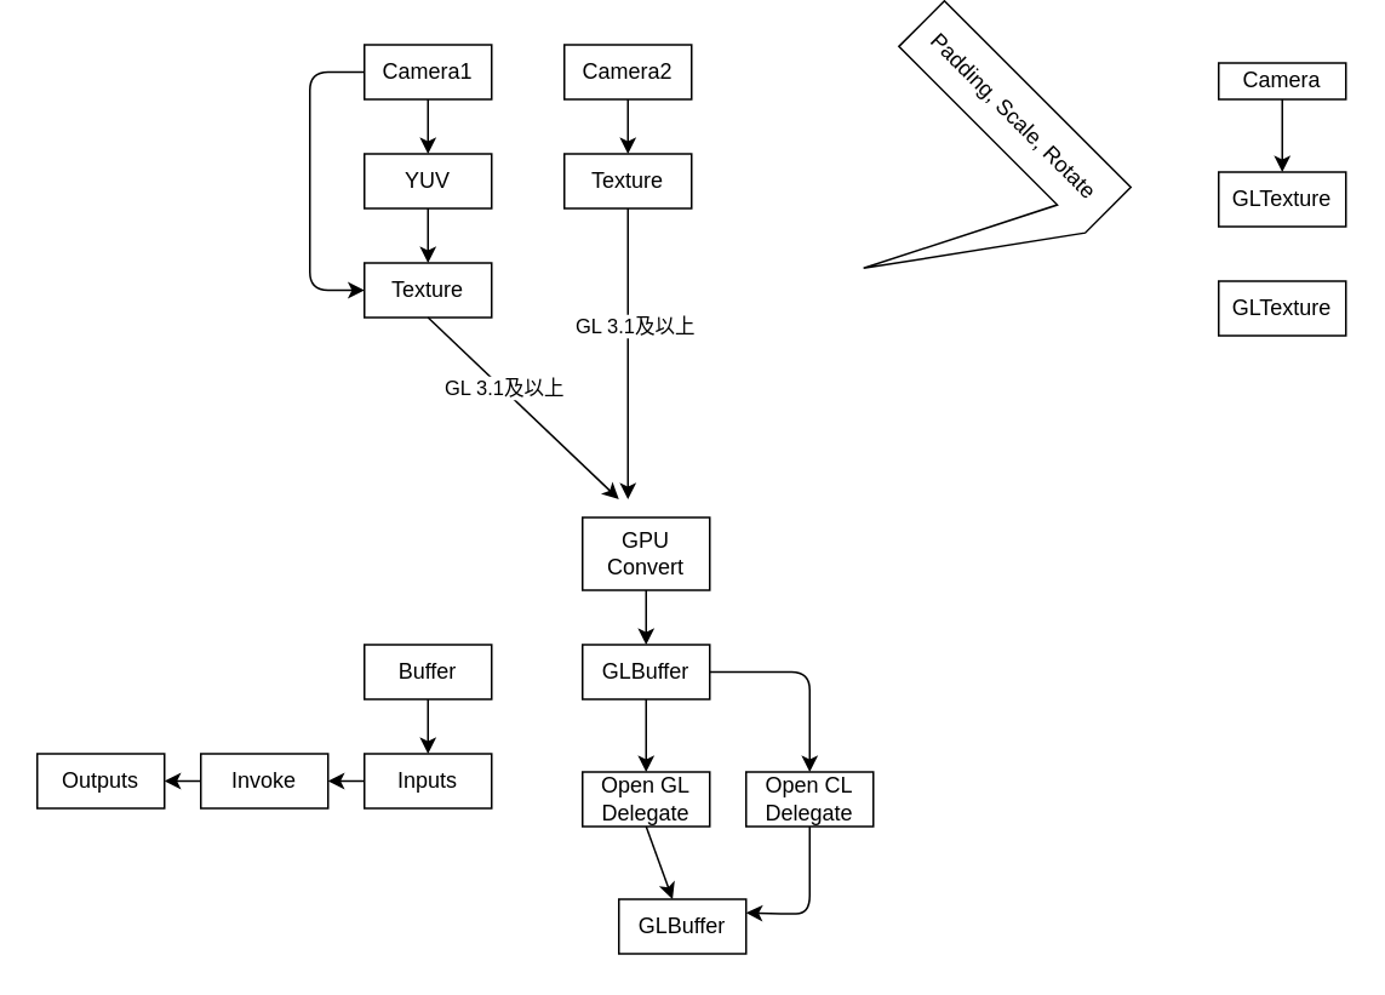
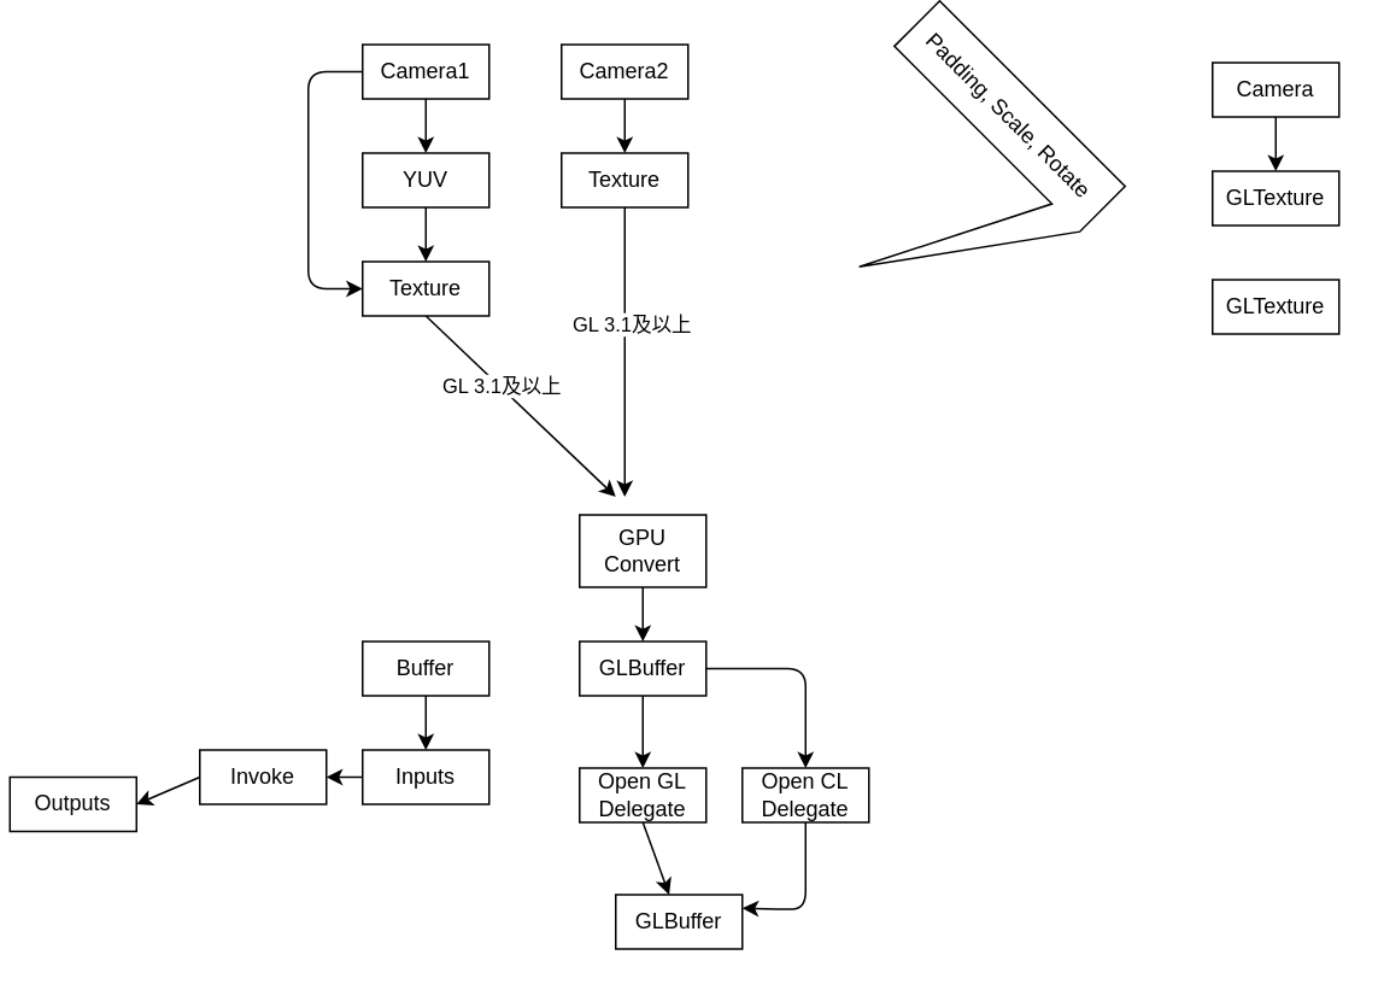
  <mxCell id="0" />
  <mxCell id="1" parent="0" />
  <mxCell id="2" value="" style="edgeStyle=orthogonalEdgeStyle;rounded=0;orthogonalLoop=1;jettySize=auto;html=1;" parent="1" source="3" target="7" edge="1"><mxGeometry relative="1" as="geometry" /></mxCell>
  <mxCell id="3" value="Camera1" style="whiteSpace=wrap;html=1;" parent="1" vertex="1"><mxGeometry x="200" y="20" width="70" height="30" as="geometry" /></mxCell>
  <mxCell id="4" value="" style="edgeStyle=orthogonalEdgeStyle;rounded=0;orthogonalLoop=1;jettySize=auto;html=1;" parent="1" source="5" target="8" edge="1"><mxGeometry relative="1" as="geometry" /></mxCell>
  <mxCell id="5" value="Camera2" style="whiteSpace=wrap;html=1;" parent="1" vertex="1"><mxGeometry x="310" y="20" width="70" height="30" as="geometry" /></mxCell>
  <mxCell id="6" value="" style="edgeStyle=orthogonalEdgeStyle;rounded=0;orthogonalLoop=1;jettySize=auto;html=1;" parent="1" source="7" target="9" edge="1"><mxGeometry relative="1" as="geometry" /></mxCell>
  <mxCell id="7" value="YUV" style="whiteSpace=wrap;html=1;" parent="1" vertex="1"><mxGeometry x="200" y="80" width="70" height="30" as="geometry" /></mxCell>
  <mxCell id="8" value="Texture" style="whiteSpace=wrap;html=1;" parent="1" vertex="1"><mxGeometry x="310" y="80" width="70" height="30" as="geometry" /></mxCell>
  <mxCell id="9" value="Texture" style="whiteSpace=wrap;html=1;" parent="1" vertex="1"><mxGeometry x="200" y="140" width="70" height="30" as="geometry" /></mxCell>
  <mxCell id="10" value="" style="edgeStyle=orthogonalEdgeStyle;rounded=0;orthogonalLoop=1;jettySize=auto;html=1;" parent="1" source="11" target="17" edge="1"><mxGeometry relative="1" as="geometry" /></mxCell>
  <mxCell id="11" value="GPU Convert" style="whiteSpace=wrap;html=1;" parent="1" vertex="1"><mxGeometry x="320" y="280" width="70" height="40" as="geometry" /></mxCell>
  <mxCell id="12" value="" style="endArrow=classic;html=1;exitX=0.5;exitY=1;exitDx=0;exitDy=0;" parent="1" source="9" edge="1"><mxGeometry width="50" height="50" relative="1" as="geometry"><mxPoint x="470" y="360" as="sourcePoint" /><mxPoint x="340" y="270" as="targetPoint" /></mxGeometry></mxCell>
  <mxCell id="13" value="GL 3.1及以上" style="edgeLabel;html=1;align=center;verticalAlign=middle;resizable=0;points=[];" vertex="1" connectable="0" parent="12"><mxGeometry x="-0.209" y="1" relative="1" as="geometry"><mxPoint as="offset" /></mxGeometry></mxCell>
  <mxCell id="14" value="" style="endArrow=classic;html=1;exitX=0.5;exitY=1;exitDx=0;exitDy=0;" parent="1" source="8" edge="1"><mxGeometry width="50" height="50" relative="1" as="geometry"><mxPoint x="470" y="360" as="sourcePoint" /><mxPoint x="345" y="270" as="targetPoint" /></mxGeometry></mxCell>
  <mxCell id="15" value="GL 3.1及以上" style="edgeLabel;html=1;align=center;verticalAlign=middle;resizable=0;points=[];" parent="14" vertex="1" connectable="0"><mxGeometry x="-0.2" y="3" relative="1" as="geometry"><mxPoint as="offset" /></mxGeometry></mxCell>
  <mxCell id="16" value="Buffer" style="whiteSpace=wrap;html=1;" parent="1" vertex="1"><mxGeometry x="200" y="350" width="70" height="30" as="geometry" /></mxCell>
  <mxCell id="17" value="GLBuffer" style="whiteSpace=wrap;html=1;" parent="1" vertex="1"><mxGeometry x="320" y="350" width="70" height="30" as="geometry" /></mxCell>
  <mxCell id="18" value="" style="edgeStyle=elbowEdgeStyle;elbow=horizontal;endArrow=classic;html=1;entryX=0;entryY=0.5;entryDx=0;entryDy=0;exitX=0;exitY=0.5;exitDx=0;exitDy=0;" parent="1" source="3" target="9" edge="1"><mxGeometry width="50" height="50" relative="1" as="geometry"><mxPoint x="190" y="35" as="sourcePoint" /><mxPoint x="520" y="310" as="targetPoint" /><Array as="points"><mxPoint x="170" y="95" /></Array></mxGeometry></mxCell>
  <mxCell id="19" value="Padding, Scale, Rotate" style="shape=callout;whiteSpace=wrap;html=1;perimeter=calloutPerimeter;rotation=45;size=100;position=0.85;base=31;" parent="1" vertex="1"><mxGeometry x="450" y="27.27" width="145" height="135.45" as="geometry" /></mxCell>
  <mxCell id="20" value="Open GL Delegate" style="whiteSpace=wrap;html=1;" parent="1" vertex="1"><mxGeometry x="320" y="420" width="70" height="30" as="geometry" /></mxCell>
  <mxCell id="21" value="" style="edgeStyle=orthogonalEdgeStyle;rounded=0;orthogonalLoop=1;jettySize=auto;html=1;" edge="1" parent="1" source="22" target="23"><mxGeometry relative="1" as="geometry" /></mxCell>
- <mxCell id="22" value="Camera" style="whiteSpace=wrap;html=1;" vertex="1" parent="1"><mxGeometry x="670" y="30" width="70" height="20" as="geometry" /></mxCell>
+ <mxCell id="22" value="Camera" style="whiteSpace=wrap;html=1;" vertex="1" parent="1"><mxGeometry x="670" y="30" width="70" height="30" as="geometry" /></mxCell>
  <mxCell id="23" value="GLTexture" style="whiteSpace=wrap;html=1;" vertex="1" parent="1"><mxGeometry x="670" y="90" width="70" height="30" as="geometry" /></mxCell>
  <mxCell id="24" value="GLTexture" style="whiteSpace=wrap;html=1;" vertex="1" parent="1"><mxGeometry x="670" y="150" width="70" height="30" as="geometry" /></mxCell>
  <mxCell id="25" value="Open CL Delegate" style="whiteSpace=wrap;html=1;" vertex="1" parent="1"><mxGeometry x="410" y="420" width="70" height="30" as="geometry" /></mxCell>
  <mxCell id="26" value="Inputs" style="whiteSpace=wrap;html=1;" vertex="1" parent="1"><mxGeometry x="200" y="410" width="70" height="30" as="geometry" /></mxCell>
  <mxCell id="27" value="Invoke" style="whiteSpace=wrap;html=1;" vertex="1" parent="1"><mxGeometry x="110" y="410" width="70" height="30" as="geometry" /></mxCell>
- <mxCell id="28" value="Outputs" style="whiteSpace=wrap;html=1;" vertex="1" parent="1"><mxGeometry x="20" y="410" width="70" height="30" as="geometry" /></mxCell>
+ <mxCell id="28" value="Outputs" style="whiteSpace=wrap;html=1;" vertex="1" parent="1"><mxGeometry x="5" y="425" width="70" height="30" as="geometry" /></mxCell>
  <mxCell id="29" value="" style="endArrow=classic;html=1;exitX=0.5;exitY=1;exitDx=0;exitDy=0;entryX=0.5;entryY=0;entryDx=0;entryDy=0;" edge="1" parent="1" source="17" target="20"><mxGeometry width="50" height="50" relative="1" as="geometry"><mxPoint x="480" y="380" as="sourcePoint" /><mxPoint x="530" y="330" as="targetPoint" /></mxGeometry></mxCell>
  <mxCell id="30" value="" style="edgeStyle=segmentEdgeStyle;endArrow=classic;html=1;exitX=1;exitY=0.5;exitDx=0;exitDy=0;entryX=0.5;entryY=0;entryDx=0;entryDy=0;" edge="1" parent="1" source="17" target="25"><mxGeometry width="50" height="50" relative="1" as="geometry"><mxPoint x="480" y="380" as="sourcePoint" /><mxPoint x="530" y="330" as="targetPoint" /></mxGeometry></mxCell>
  <mxCell id="31" value="" style="endArrow=classic;html=1;exitX=0.5;exitY=1;exitDx=0;exitDy=0;" edge="1" parent="1" source="20" target="32"><mxGeometry width="50" height="50" relative="1" as="geometry"><mxPoint x="480" y="380" as="sourcePoint" /><mxPoint x="530" y="330" as="targetPoint" /></mxGeometry></mxCell>
  <mxCell id="32" value="GLBuffer" style="whiteSpace=wrap;html=1;" vertex="1" parent="1"><mxGeometry x="340" y="490" width="70" height="30" as="geometry" /></mxCell>
  <mxCell id="33" value="" style="edgeStyle=segmentEdgeStyle;endArrow=classic;html=1;exitX=0.5;exitY=1;exitDx=0;exitDy=0;entryX=1;entryY=0.25;entryDx=0;entryDy=0;" edge="1" parent="1" source="25" target="32"><mxGeometry width="50" height="50" relative="1" as="geometry"><mxPoint x="445" y="500" as="sourcePoint" /><mxPoint x="270" y="605" as="targetPoint" /><Array as="points"><mxPoint x="445" y="498" /><mxPoint x="430" y="498" /></Array></mxGeometry></mxCell>
  <mxCell id="34" value="" style="endArrow=classic;html=1;exitX=0.5;exitY=1;exitDx=0;exitDy=0;" edge="1" parent="1" source="16" target="26"><mxGeometry width="50" height="50" relative="1" as="geometry"><mxPoint x="480" y="380" as="sourcePoint" /><mxPoint x="530" y="330" as="targetPoint" /></mxGeometry></mxCell>
  <mxCell id="35" value="" style="endArrow=classic;html=1;exitX=0;exitY=0.5;exitDx=0;exitDy=0;" edge="1" parent="1" source="26" target="27"><mxGeometry width="50" height="50" relative="1" as="geometry"><mxPoint x="480" y="380" as="sourcePoint" /><mxPoint x="530" y="330" as="targetPoint" /></mxGeometry></mxCell>
  <mxCell id="36" value="" style="endArrow=classic;html=1;exitX=0;exitY=0.5;exitDx=0;exitDy=0;entryX=1;entryY=0.5;entryDx=0;entryDy=0;" edge="1" parent="1" source="27" target="28"><mxGeometry width="50" height="50" relative="1" as="geometry"><mxPoint x="480" y="380" as="sourcePoint" /><mxPoint x="530" y="330" as="targetPoint" /></mxGeometry></mxCell>
